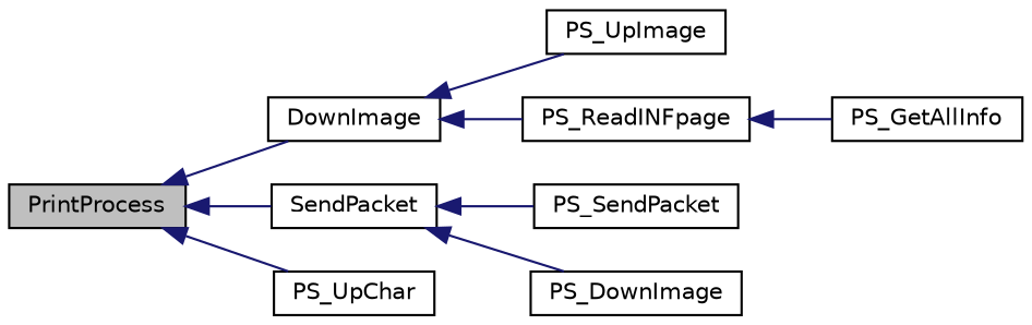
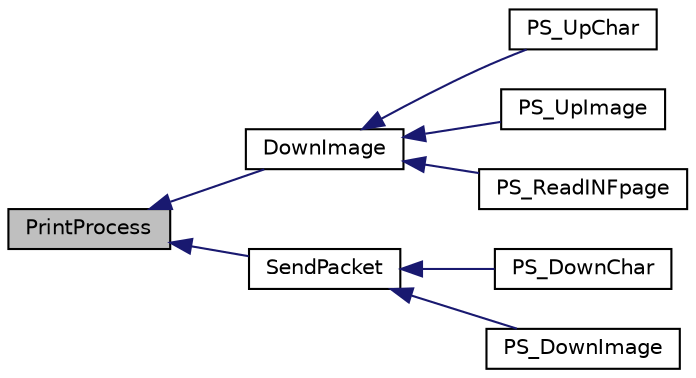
  digraph {
    rankdir=LR
    node [color=black fillcolor=white fontname=Helvetica fontsize=10 shape=record style=filled]
    edge [color=midnightblue dir=back fontname=Helvetica fontsize=10 labelfontname=Helvetica labelfontsize=10 style=solid]
    n1 [fillcolor=grey75 fontcolor=black height=0.2 label=PrintProcess width=0.4]
    n2 [height=0.2 label=DownImage width=0.4]
    n3 [height=0.2 label=SendPacket width=0.4]
    n4 [height=0.2 label=PS_UpChar width=0.4]
    n5 [height=0.2 label=PS_UpImage width=0.4]
    n6 [height=0.2 label=PS_ReadINFpage width=0.4]
-   n7 [height=0.2 label=PS_SendPacket width=0.4]
+   n7 [height=0.2 label=PS_DownChar width=0.4]
    n8 [height=0.2 label=PS_DownImage width=0.4]
-   n9 [height=0.2 label=PS_GetAllInfo width=0.4]
    n1 -> n2
    n1 -> n3
-   n1 -> n4
+   n2 -> n4
    n2 -> n5
    n2 -> n6
    n3 -> n7
    n3 -> n8
-   n6 -> n9
  }
